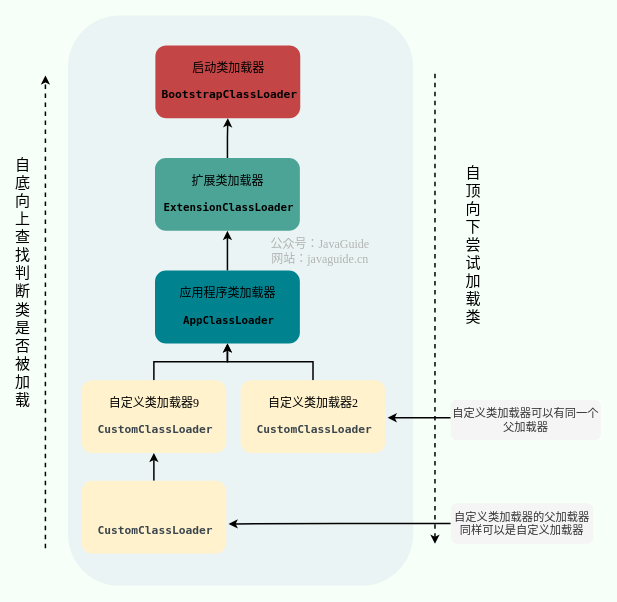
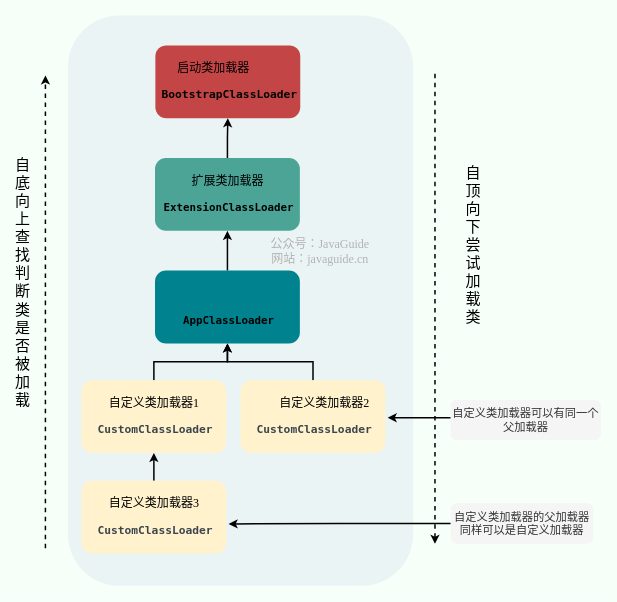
  <mxCell id="0" />
  <mxCell id="1" parent="0" />
  <mxCell id="2" value="" style="rounded=1;whiteSpace=wrap;html=1;fillColor=#eaf4f4;strokeColor=none;fontFamily=JetBrains Mono;fontSource=https%3A%2F%2Ffonts.googleapis.com%2Fcss%3Ffamily%3DJetBrains%2BMono;" parent="1" vertex="1"><mxGeometry x="90" y="20" width="460" height="760" as="geometry" /></mxCell>
  <mxCell id="3" value="" style="rounded=1;whiteSpace=wrap;html=1;strokeWidth=3;fillColor=#C44545;strokeColor=none;fontFamily=JetBrains Mono;fontSource=https%3A%2F%2Ffonts.googleapis.com%2Fcss%3Ffamily%3DJetBrains%2BMono;" parent="1" vertex="1"><mxGeometry x="206.5" y="60" width="193" height="97" as="geometry" /></mxCell>
- <mxCell id="4" value="启动类加载器" style="text;html=1;strokeColor=none;fillColor=none;align=center;verticalAlign=middle;whiteSpace=wrap;rounded=0;fontSize=16;fontFamily=JetBrains Mono;fontSource=https%3A%2F%2Ffonts.googleapis.com%2Fcss%3Ffamily%3DJetBrains%2BMono;" parent="1" vertex="1"><mxGeometry x="246.5" y="80" width="114" height="20" as="geometry" /></mxCell>
+ <mxCell id="4" value="启动类加载器" style="text;html=1;strokeColor=none;fillColor=none;align=center;verticalAlign=middle;whiteSpace=wrap;rounded=0;fontSize=16;fontFamily=JetBrains Mono;fontSource=https%3A%2F%2Ffonts.googleapis.com%2Fcss%3Ffamily%3DJetBrains%2BMono;" parent="1" vertex="1"><mxGeometry x="226.5" y="80" width="114" height="20" as="geometry" /></mxCell>
  <mxCell id="5" value="&lt;strong style=&quot;box-sizing: border-box; caret-color: rgb(59, 69, 78); orphans: 4; text-align: left; text-size-adjust: auto;&quot;&gt;&lt;span style=&quot;box-sizing: border-box;&quot; class=&quot;md-pair-s&quot; spellcheck=&quot;false&quot;&gt;&lt;code style=&quot;box-sizing: border-box; padding: 0.25rem 0.5rem; background-color: var(--boxes); border-radius: 0.2rem;&quot;&gt;&lt;font style=&quot;font-size: 15px;&quot; data-font-src=&quot;https://fonts.googleapis.com/css?family=JetBrains+Mono&quot;&gt;BootstrapClassLoader&lt;/font&gt;&lt;/code&gt;&lt;/span&gt;&lt;/strong&gt;" style="text;html=1;strokeColor=none;fillColor=none;align=center;verticalAlign=middle;whiteSpace=wrap;rounded=0;fontSize=18;fontColor=#000000;fontFamily=JetBrains Mono;fontSource=https%3A%2F%2Ffonts.googleapis.com%2Fcss%3Ffamily%3DJetBrains%2BMono;" parent="1" vertex="1"><mxGeometry x="207.5" y="110" width="195" height="30" as="geometry" /></mxCell>
  <mxCell id="6" style="edgeStyle=orthogonalEdgeStyle;rounded=0;orthogonalLoop=1;jettySize=auto;html=1;strokeWidth=2;fontFamily=JetBrains Mono;fontSource=https%3A%2F%2Ffonts.googleapis.com%2Fcss%3Ffamily%3DJetBrains%2BMono;fontSize=16;" parent="1" source="7" target="3" edge="1"><mxGeometry relative="1" as="geometry" /></mxCell>
  <mxCell id="7" value="" style="rounded=1;whiteSpace=wrap;html=1;strokeWidth=3;fillColor=#4CA497;strokeColor=none;fontFamily=JetBrains Mono;fontSource=https%3A%2F%2Ffonts.googleapis.com%2Fcss%3Ffamily%3DJetBrains%2BMono;" parent="1" vertex="1"><mxGeometry x="206" y="210" width="193" height="97" as="geometry" /></mxCell>
  <mxCell id="8" value="扩展类加载器" style="text;html=1;strokeColor=none;fillColor=none;align=center;verticalAlign=middle;whiteSpace=wrap;rounded=0;fontSize=16;fontFamily=JetBrains Mono;fontSource=https%3A%2F%2Ffonts.googleapis.com%2Fcss%3Ffamily%3DJetBrains%2BMono;" parent="1" vertex="1"><mxGeometry x="246" y="230" width="114" height="20" as="geometry" /></mxCell>
  <mxCell id="9" value="&lt;strong style=&quot;box-sizing: border-box; caret-color: rgb(59, 69, 78); orphans: 4; text-align: left; text-size-adjust: auto;&quot;&gt;&lt;span style=&quot;box-sizing: border-box;&quot; class=&quot;md-pair-s&quot; spellcheck=&quot;false&quot;&gt;&lt;code style=&quot;box-sizing: border-box; padding: 0.25rem 0.5rem; background-color: var(--boxes); font-size: 0.9rem; border-radius: 0.2rem;&quot;&gt;ExtensionClassLoader&lt;/code&gt;&lt;/span&gt;&lt;/strong&gt;" style="text;html=1;strokeColor=none;fillColor=none;align=center;verticalAlign=middle;whiteSpace=wrap;rounded=0;fontSize=18;fontColor=#000000;fontFamily=JetBrains Mono;fontSource=https%3A%2F%2Ffonts.googleapis.com%2Fcss%3Ffamily%3DJetBrains%2BMono;" parent="1" vertex="1"><mxGeometry x="207" y="260" width="195" height="30" as="geometry" /></mxCell>
  <mxCell id="10" style="edgeStyle=orthogonalEdgeStyle;rounded=0;orthogonalLoop=1;jettySize=auto;html=1;entryX=0.5;entryY=1;entryDx=0;entryDy=0;strokeWidth=2;fontFamily=JetBrains Mono;fontSource=https%3A%2F%2Ffonts.googleapis.com%2Fcss%3Ffamily%3DJetBrains%2BMono;fontSize=16;" parent="1" source="11" target="7" edge="1"><mxGeometry relative="1" as="geometry" /></mxCell>
  <mxCell id="11" value="" style="rounded=1;whiteSpace=wrap;html=1;strokeWidth=3;fillColor=#00838F;strokeColor=none;fontFamily=JetBrains Mono;fontSource=https%3A%2F%2Ffonts.googleapis.com%2Fcss%3Ffamily%3DJetBrains%2BMono;" parent="1" vertex="1"><mxGeometry x="206" y="360" width="193" height="97" as="geometry" /></mxCell>
- <mxCell id="12" value="应用程序类加载器" style="text;html=1;strokeColor=none;fillColor=none;align=center;verticalAlign=middle;whiteSpace=wrap;rounded=0;fontSize=16;fontFamily=JetBrains Mono;fontSource=https%3A%2F%2Ffonts.googleapis.com%2Fcss%3Ffamily%3DJetBrains%2BMono;" parent="1" vertex="1"><mxGeometry x="235.5" y="380" width="134" height="20" as="geometry" /></mxCell>
  <mxCell id="13" value="&lt;strong style=&quot;box-sizing: border-box; caret-color: rgb(59, 69, 78); orphans: 4; text-align: left; text-size-adjust: auto;&quot;&gt;&lt;span style=&quot;box-sizing: border-box;&quot; class=&quot;md-pair-s&quot; spellcheck=&quot;false&quot;&gt;&lt;code style=&quot;box-sizing: border-box; padding: 0.25rem 0.5rem; background-color: var(--boxes); font-size: 0.9rem; border-radius: 0.2rem;&quot;&gt;AppClassLoader&lt;/code&gt;&lt;/span&gt;&lt;/strong&gt;" style="text;html=1;strokeColor=none;fillColor=none;align=center;verticalAlign=middle;whiteSpace=wrap;rounded=0;fontSize=18;fontColor=#000000;fontFamily=JetBrains Mono;fontSource=https%3A%2F%2Ffonts.googleapis.com%2Fcss%3Ffamily%3DJetBrains%2BMono;" parent="1" vertex="1"><mxGeometry x="207" y="410" width="195" height="30" as="geometry" /></mxCell>
  <mxCell id="14" style="edgeStyle=orthogonalEdgeStyle;rounded=0;orthogonalLoop=1;jettySize=auto;html=1;strokeWidth=2;fontFamily=JetBrains Mono;fontSource=https%3A%2F%2Ffonts.googleapis.com%2Fcss%3Ffamily%3DJetBrains%2BMono;fontSize=16;" parent="1" source="15" target="11" edge="1"><mxGeometry relative="1" as="geometry" /></mxCell>
  <mxCell id="15" value="" style="rounded=1;whiteSpace=wrap;html=1;strokeWidth=3;fillColor=#fff2cc;strokeColor=none;fontFamily=JetBrains Mono;fontSource=https%3A%2F%2Ffonts.googleapis.com%2Fcss%3Ffamily%3DJetBrains%2BMono;" parent="1" vertex="1"><mxGeometry x="108" y="506" width="193" height="97" as="geometry" /></mxCell>
- <mxCell id="16" value="自定义类加载器9" style="text;html=1;strokeColor=none;fillColor=none;align=center;verticalAlign=middle;whiteSpace=wrap;rounded=0;fontSize=16;fontFamily=JetBrains Mono;fontSource=https%3A%2F%2Ffonts.googleapis.com%2Fcss%3Ffamily%3DJetBrains%2BMono;" parent="1" vertex="1"><mxGeometry x="138.5" y="526" width="132" height="20" as="geometry" /></mxCell>
+ <mxCell id="16" value="自定义类加载器1" style="text;html=1;strokeColor=none;fillColor=none;align=center;verticalAlign=middle;whiteSpace=wrap;rounded=0;fontSize=16;fontFamily=JetBrains Mono;fontSource=https%3A%2F%2Ffonts.googleapis.com%2Fcss%3Ffamily%3DJetBrains%2BMono;" parent="1" vertex="1"><mxGeometry x="138.5" y="526" width="132" height="20" as="geometry" /></mxCell>
  <mxCell id="17" value="&lt;strong style=&quot;box-sizing: border-box; caret-color: rgb(59, 69, 78); color: rgb(59, 69, 78); orphans: 4; text-align: left; text-size-adjust: auto;&quot;&gt;&lt;span style=&quot;box-sizing: border-box;&quot; class=&quot;md-pair-s&quot; spellcheck=&quot;false&quot;&gt;&lt;code style=&quot;box-sizing: border-box; padding: 0.25rem 0.5rem; background-color: var(--boxes); border-radius: 0.2rem;&quot;&gt;&lt;font style=&quot;font-size: 15px;&quot; data-font-src=&quot;https://fonts.googleapis.com/css?family=JetBrains+Mono&quot;&gt;CustomClassLoader&lt;/font&gt;&lt;/code&gt;&lt;/span&gt;&lt;/strong&gt;" style="text;html=1;strokeColor=none;fillColor=none;align=center;verticalAlign=middle;whiteSpace=wrap;rounded=0;fontSize=18;fontFamily=JetBrains Mono;fontSource=https%3A%2F%2Ffonts.googleapis.com%2Fcss%3Ffamily%3DJetBrains%2BMono;" parent="1" vertex="1"><mxGeometry x="109" y="556" width="195" height="30" as="geometry" /></mxCell>
  <mxCell id="18" style="edgeStyle=orthogonalEdgeStyle;rounded=0;orthogonalLoop=1;jettySize=auto;html=1;entryX=0.5;entryY=1;entryDx=0;entryDy=0;strokeWidth=2;fontFamily=JetBrains Mono;fontSource=https%3A%2F%2Ffonts.googleapis.com%2Fcss%3Ffamily%3DJetBrains%2BMono;fontSize=16;" parent="1" source="19" target="11" edge="1"><mxGeometry relative="1" as="geometry" /></mxCell>
  <mxCell id="19" value="" style="rounded=1;whiteSpace=wrap;html=1;strokeWidth=3;fillColor=#fff2cc;strokeColor=none;fontFamily=JetBrains Mono;fontSource=https%3A%2F%2Ffonts.googleapis.com%2Fcss%3Ffamily%3DJetBrains%2BMono;" parent="1" vertex="1"><mxGeometry x="320" y="506" width="193" height="97" as="geometry" /></mxCell>
- <mxCell id="20" value="自定义类加载器2" style="text;html=1;strokeColor=none;fillColor=none;align=center;verticalAlign=middle;whiteSpace=wrap;rounded=0;fontSize=16;fontFamily=JetBrains Mono;fontSource=https%3A%2F%2Ffonts.googleapis.com%2Fcss%3Ffamily%3DJetBrains%2BMono;" parent="1" vertex="1"><mxGeometry x="351.5" y="526" width="130" height="20" as="geometry" /></mxCell>
+ <mxCell id="20" value="自定义类加载器2" style="text;html=1;strokeColor=none;fillColor=none;align=center;verticalAlign=middle;whiteSpace=wrap;rounded=0;fontSize=16;fontFamily=JetBrains Mono;fontSource=https%3A%2F%2Ffonts.googleapis.com%2Fcss%3Ffamily%3DJetBrains%2BMono;" parent="1" vertex="1"><mxGeometry x="366.5" y="526" width="130" height="20" as="geometry" /></mxCell>
  <mxCell id="21" value="&lt;strong style=&quot;box-sizing: border-box; caret-color: rgb(59, 69, 78); color: rgb(59, 69, 78); orphans: 4; text-align: left; text-size-adjust: auto;&quot;&gt;&lt;span style=&quot;box-sizing: border-box;&quot; class=&quot;md-pair-s&quot; spellcheck=&quot;false&quot;&gt;&lt;code style=&quot;box-sizing: border-box; padding: 0.25rem 0.5rem; background-color: var(--boxes); border-radius: 0.2rem;&quot;&gt;&lt;font style=&quot;font-size: 15px;&quot; data-font-src=&quot;https://fonts.googleapis.com/css?family=JetBrains+Mono&quot;&gt;CustomClassLoader&lt;/font&gt;&lt;/code&gt;&lt;/span&gt;&lt;/strong&gt;" style="text;html=1;strokeColor=none;fillColor=none;align=center;verticalAlign=middle;whiteSpace=wrap;rounded=0;fontSize=18;fontFamily=JetBrains Mono;fontSource=https%3A%2F%2Ffonts.googleapis.com%2Fcss%3Ffamily%3DJetBrains%2BMono;" parent="1" vertex="1"><mxGeometry x="321" y="556" width="195" height="30" as="geometry" /></mxCell>
  <mxCell id="22" value="&lt;font style=&quot;font-size: 16px;&quot;&gt;公众号：JavaGuide&lt;br style=&quot;font-size: 16px;&quot;&gt;网站：javaguide.cn&lt;/font&gt;" style="text;html=1;strokeColor=none;fillColor=none;align=center;verticalAlign=middle;whiteSpace=wrap;rounded=0;labelBackgroundColor=none;fontSize=16;fontColor=#B3B3B3;rotation=0;sketch=0;shadow=0;fontFamily=JetBrains Mono;fontSource=https%3A%2F%2Ffonts.googleapis.com%2Fcss%3Ffamily%3DJetBrains%2BMono;" parent="1" vertex="1"><mxGeometry x="336" y="330" width="180" height="10" as="geometry" /></mxCell>
  <mxCell id="23" style="edgeStyle=orthogonalEdgeStyle;rounded=0;orthogonalLoop=1;jettySize=auto;html=1;entryX=1;entryY=0;entryDx=0;entryDy=0;strokeWidth=2;fontFamily=JetBrains Mono;fontSource=https%3A%2F%2Ffonts.googleapis.com%2Fcss%3Ffamily%3DJetBrains%2BMono;" parent="1" source="24" target="21" edge="1"><mxGeometry relative="1" as="geometry"><Array as="points"><mxPoint x="560" y="556" /><mxPoint x="560" y="556" /></Array></mxGeometry></mxCell>
  <mxCell id="24" value="自定义类加载器可以有同一个父加载器&lt;br&gt;" style="text;html=1;strokeColor=none;fillColor=#f5f5f5;align=center;verticalAlign=middle;whiteSpace=wrap;rounded=1;fontSize=15;fontColor=#333333;fontFamily=JetBrains Mono;fontSource=https%3A%2F%2Ffonts.googleapis.com%2Fcss%3Ffamily%3DJetBrains%2BMono;" parent="1" vertex="1"><mxGeometry x="600" y="532" width="200" height="54" as="geometry" /></mxCell>
  <mxCell id="25" style="edgeStyle=orthogonalEdgeStyle;rounded=0;orthogonalLoop=1;jettySize=auto;html=1;strokeWidth=2;fontFamily=JetBrains Mono;fontSource=https%3A%2F%2Ffonts.googleapis.com%2Fcss%3Ffamily%3DJetBrains%2BMono;fontSize=16;" parent="1" source="26" target="15" edge="1"><mxGeometry relative="1" as="geometry" /></mxCell>
  <mxCell id="26" value="" style="rounded=1;whiteSpace=wrap;html=1;strokeWidth=3;fillColor=#fff2cc;strokeColor=none;fontFamily=JetBrains Mono;fontSource=https%3A%2F%2Ffonts.googleapis.com%2Fcss%3Ffamily%3DJetBrains%2BMono;" parent="1" vertex="1"><mxGeometry x="108" y="640" width="193" height="97" as="geometry" /></mxCell>
+ <mxCell id="27" value="自定义类加载器3" style="text;html=1;strokeColor=none;fillColor=none;align=center;verticalAlign=middle;whiteSpace=wrap;rounded=0;fontSize=16;fontFamily=JetBrains Mono;fontSource=https%3A%2F%2Ffonts.googleapis.com%2Fcss%3Ffamily%3DJetBrains%2BMono;" parent="1" vertex="1"><mxGeometry x="133.5" y="660" width="142" height="20" as="geometry" /></mxCell>
  <mxCell id="28" value="&lt;strong style=&quot;box-sizing: border-box; caret-color: rgb(59, 69, 78); color: rgb(59, 69, 78); orphans: 4; text-align: left; text-size-adjust: auto;&quot;&gt;&lt;span style=&quot;box-sizing: border-box;&quot; class=&quot;md-pair-s&quot; spellcheck=&quot;false&quot;&gt;&lt;code style=&quot;box-sizing: border-box; padding: 0.25rem 0.5rem; background-color: var(--boxes); border-radius: 0.2rem;&quot;&gt;&lt;font style=&quot;font-size: 15px;&quot; data-font-src=&quot;https://fonts.googleapis.com/css?family=JetBrains+Mono&quot;&gt;CustomClassLoader&lt;/font&gt;&lt;/code&gt;&lt;/span&gt;&lt;/strong&gt;" style="text;html=1;strokeColor=none;fillColor=none;align=center;verticalAlign=middle;whiteSpace=wrap;rounded=0;fontSize=18;fontFamily=JetBrains Mono;fontSource=https%3A%2F%2Ffonts.googleapis.com%2Fcss%3Ffamily%3DJetBrains%2BMono;" parent="1" vertex="1"><mxGeometry x="109" y="690" width="195" height="30" as="geometry" /></mxCell>
  <mxCell id="29" style="edgeStyle=orthogonalEdgeStyle;rounded=0;orthogonalLoop=1;jettySize=auto;html=1;entryX=1;entryY=0.25;entryDx=0;entryDy=0;strokeWidth=2;fontFamily=JetBrains Mono;fontSource=https%3A%2F%2Ffonts.googleapis.com%2Fcss%3Ffamily%3DJetBrains%2BMono;fontSize=16;" parent="1" source="30" target="28" edge="1"><mxGeometry relative="1" as="geometry" /></mxCell>
  <mxCell id="30" value="&lt;span style=&quot;&quot;&gt;自定义类加载器的父加载器同样可以是自定义加载器&lt;/span&gt;" style="text;html=1;strokeColor=none;fillColor=#f5f5f5;align=center;verticalAlign=middle;whiteSpace=wrap;rounded=1;fontSize=15;fontColor=#333333;fontFamily=JetBrains Mono;fontSource=https%3A%2F%2Ffonts.googleapis.com%2Fcss%3Ffamily%3DJetBrains%2BMono;" parent="1" vertex="1"><mxGeometry x="600" y="670" width="190" height="54" as="geometry" /></mxCell>
  <mxCell id="31" value="" style="endArrow=classic;html=1;rounded=0;strokeWidth=2;dashed=1;fontFamily=JetBrains Mono;fontSource=https%3A%2F%2Ffonts.googleapis.com%2Fcss%3Ffamily%3DJetBrains%2BMono;" parent="1" edge="1"><mxGeometry width="50" height="50" relative="1" as="geometry"><mxPoint x="60" y="730" as="sourcePoint" /><mxPoint x="60" y="100" as="targetPoint" /></mxGeometry></mxCell>
  <mxCell id="32" value="自底向上查找判断类是否被加载" style="text;html=1;strokeColor=none;fillColor=none;align=center;verticalAlign=middle;whiteSpace=wrap;rounded=0;fontSize=20;fontFamily=JetBrains Mono;fontSource=https%3A%2F%2Ffonts.googleapis.com%2Fcss%3Ffamily%3DJetBrains%2BMono;" parent="1" vertex="1"><mxGeometry x="20" y="260" width="20" height="230" as="geometry" /></mxCell>
  <mxCell id="33" value="" style="endArrow=none;html=1;rounded=0;strokeWidth=2;dashed=1;endFill=0;startArrow=classic;startFill=1;fontFamily=JetBrains Mono;fontSource=https%3A%2F%2Ffonts.googleapis.com%2Fcss%3Ffamily%3DJetBrains%2BMono;" parent="1" edge="1"><mxGeometry width="50" height="50" relative="1" as="geometry"><mxPoint x="579" y="724" as="sourcePoint" /><mxPoint x="579" y="94" as="targetPoint" /></mxGeometry></mxCell>
  <mxCell id="34" value="自顶向下尝试加载类" style="text;html=1;strokeColor=none;fillColor=none;align=center;verticalAlign=middle;whiteSpace=wrap;rounded=0;fontSize=20;fontFamily=JetBrains Mono;fontSource=https%3A%2F%2Ffonts.googleapis.com%2Fcss%3Ffamily%3DJetBrains%2BMono;" parent="1" vertex="1"><mxGeometry x="620" y="210" width="20" height="230" as="geometry" /></mxCell>
